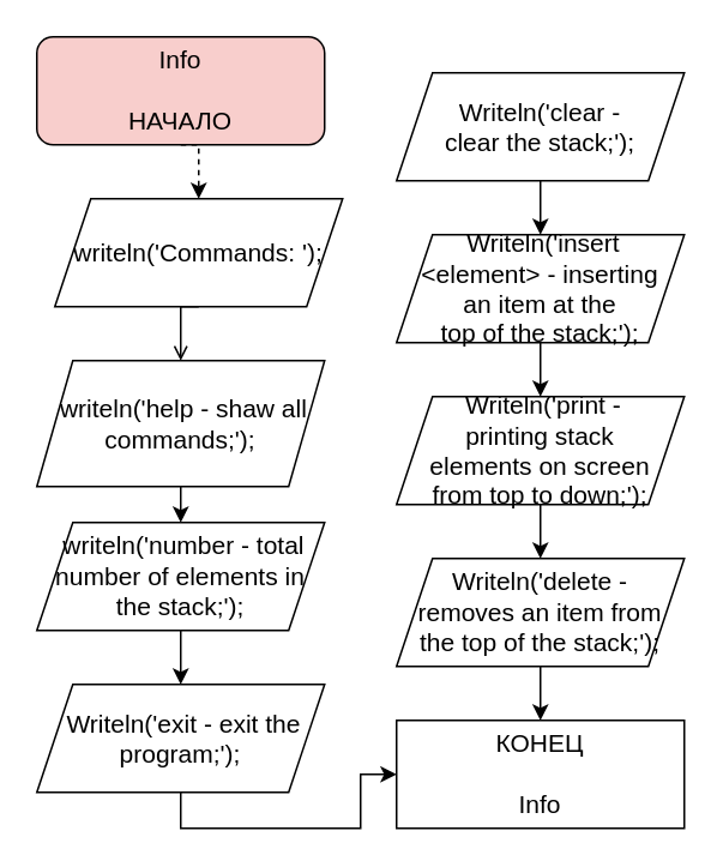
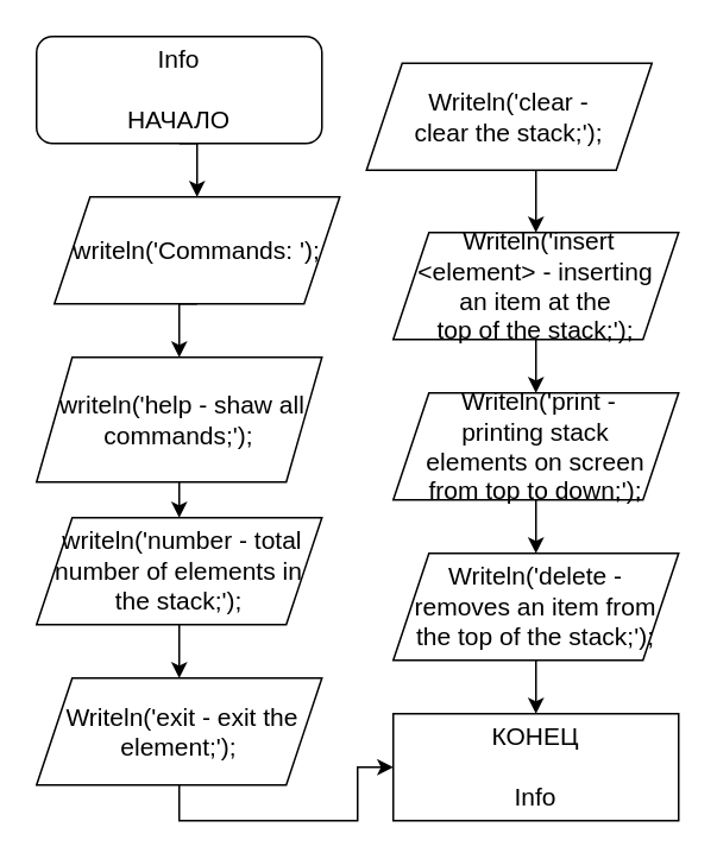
  <mxCell id="0" />
  <mxCell id="1" parent="0" />
- <mxCell id="2" style="edgeStyle=orthogonalEdgeStyle;rounded=0;orthogonalLoop=1;jettySize=auto;html=1;exitX=0.5;exitY=1;exitDx=0;exitDy=0;entryX=0.5;entryY=0;entryDx=0;entryDy=0;dashed=1;" edge="1" parent="1" source="3" target="5"><mxGeometry relative="1" as="geometry" /></mxCell>
- <mxCell id="3" value="&lt;font style=&quot;font-size: 14px&quot;&gt;Info&lt;br&gt;&lt;br&gt;НАЧАЛО&lt;/font&gt;" style="rounded=1;whiteSpace=wrap;html=1;fillColor=#f8cecc;" vertex="1" parent="1"><mxGeometry x="20" y="20" width="160" height="60" as="geometry" /></mxCell>
- <mxCell id="4" style="edgeStyle=orthogonalEdgeStyle;rounded=0;orthogonalLoop=1;jettySize=auto;html=1;exitX=0.5;exitY=1;exitDx=0;exitDy=0;entryX=0.5;entryY=0;entryDx=0;entryDy=0;endArrow=open;" edge="1" parent="1" source="5" target="7"><mxGeometry relative="1" as="geometry" /></mxCell>
+ <mxCell id="2" style="edgeStyle=orthogonalEdgeStyle;rounded=0;orthogonalLoop=1;jettySize=auto;html=1;exitX=0.5;exitY=1;exitDx=0;exitDy=0;entryX=0.5;entryY=0;entryDx=0;entryDy=0;" edge="1" parent="1" source="3" target="5"><mxGeometry relative="1" as="geometry" /></mxCell>
+ <mxCell id="3" value="&lt;font style=&quot;font-size: 14px&quot;&gt;Info&lt;br&gt;&lt;br&gt;НАЧАЛО&lt;/font&gt;" style="rounded=1;whiteSpace=wrap;html=1;" vertex="1" parent="1"><mxGeometry x="20" y="20" width="160" height="60" as="geometry" /></mxCell>
+ <mxCell id="4" style="edgeStyle=orthogonalEdgeStyle;rounded=0;orthogonalLoop=1;jettySize=auto;html=1;exitX=0.5;exitY=1;exitDx=0;exitDy=0;entryX=0.5;entryY=0;entryDx=0;entryDy=0;" edge="1" parent="1" source="5" target="7"><mxGeometry relative="1" as="geometry" /></mxCell>
  <mxCell id="5" value="&lt;span style=&quot;font-size: 14px&quot;&gt;writeln('Commands: ');&lt;/span&gt;" style="shape=parallelogram;perimeter=parallelogramPerimeter;whiteSpace=wrap;html=1;fixedSize=1;" vertex="1" parent="1"><mxGeometry x="30" y="110" width="160" height="60" as="geometry" /></mxCell>
  <mxCell id="6" style="edgeStyle=orthogonalEdgeStyle;rounded=0;orthogonalLoop=1;jettySize=auto;html=1;exitX=0.5;exitY=1;exitDx=0;exitDy=0;entryX=0.5;entryY=0;entryDx=0;entryDy=0;" edge="1" parent="1" source="7" target="13"><mxGeometry relative="1" as="geometry" /></mxCell>
  <mxCell id="7" value="&lt;span style=&quot;font-size: 14px&quot;&gt;&amp;nbsp;writeln('help - shaw all commands;');&lt;/span&gt;" style="shape=parallelogram;perimeter=parallelogramPerimeter;whiteSpace=wrap;html=1;fixedSize=1;" vertex="1" parent="1"><mxGeometry x="20" y="200" width="160" height="70" as="geometry" /></mxCell>
  <mxCell id="8" style="edgeStyle=orthogonalEdgeStyle;rounded=0;orthogonalLoop=1;jettySize=auto;html=1;exitX=0.5;exitY=1;exitDx=0;exitDy=0;entryX=0.5;entryY=0;entryDx=0;entryDy=0;" edge="1" parent="1" source="9" target="17"><mxGeometry relative="1" as="geometry" /></mxCell>
- <mxCell id="9" value="&lt;span style=&quot;font-size: 14px&quot;&gt;Writeln('clear - &lt;br&gt;clear the stack;');&lt;/span&gt;" style="shape=parallelogram;perimeter=parallelogramPerimeter;whiteSpace=wrap;html=1;fixedSize=1;" vertex="1" parent="1"><mxGeometry x="220" y="40" width="160" height="60" as="geometry" /></mxCell>
+ <mxCell id="9" value="&lt;span style=&quot;font-size: 14px&quot;&gt;Writeln('clear - &lt;br&gt;clear the stack;');&lt;/span&gt;" style="shape=parallelogram;perimeter=parallelogramPerimeter;whiteSpace=wrap;html=1;fixedSize=1;" vertex="1" parent="1"><mxGeometry x="205" y="35" width="160" height="60" as="geometry" /></mxCell>
  <mxCell id="10" style="edgeStyle=orthogonalEdgeStyle;rounded=0;orthogonalLoop=1;jettySize=auto;html=1;exitX=0.5;exitY=1;exitDx=0;exitDy=0;entryX=0.5;entryY=0;entryDx=0;entryDy=0;" edge="1" parent="1" source="11" target="20"><mxGeometry relative="1" as="geometry" /></mxCell>
  <mxCell id="11" value="&lt;span style=&quot;font-size: 14px&quot;&gt;Writeln('delete - &lt;br&gt;removes an item from &lt;br&gt;the top of the stack;');&lt;/span&gt;" style="shape=parallelogram;perimeter=parallelogramPerimeter;whiteSpace=wrap;html=1;fixedSize=1;" vertex="1" parent="1"><mxGeometry x="220" y="310" width="160" height="60" as="geometry" /></mxCell>
  <mxCell id="12" style="edgeStyle=orthogonalEdgeStyle;rounded=0;orthogonalLoop=1;jettySize=auto;html=1;exitX=0.5;exitY=1;exitDx=0;exitDy=0;entryX=0.5;entryY=0;entryDx=0;entryDy=0;" edge="1" parent="1" source="13" target="15"><mxGeometry relative="1" as="geometry" /></mxCell>
  <mxCell id="13" value="&lt;span style=&quot;font-size: 14px&quot;&gt;&amp;nbsp;writeln('number - total number of elements in the stack;');&lt;/span&gt;" style="shape=parallelogram;perimeter=parallelogramPerimeter;whiteSpace=wrap;html=1;fixedSize=1;" vertex="1" parent="1"><mxGeometry x="20" y="290" width="160" height="60" as="geometry" /></mxCell>
  <mxCell id="14" style="edgeStyle=orthogonalEdgeStyle;rounded=0;orthogonalLoop=1;jettySize=auto;html=1;exitX=0.5;exitY=1;exitDx=0;exitDy=0;" edge="1" parent="1" source="15" target="20"><mxGeometry relative="1" as="geometry" /></mxCell>
- <mxCell id="15" value="&lt;span style=&quot;font-size: 14px&quot;&gt;&amp;nbsp;Writeln('exit - exit the program;');&lt;/span&gt;" style="shape=parallelogram;perimeter=parallelogramPerimeter;whiteSpace=wrap;html=1;fixedSize=1;" vertex="1" parent="1"><mxGeometry x="20" y="380" width="160" height="60" as="geometry" /></mxCell>
+ <mxCell id="15" value="&lt;span style=&quot;font-size: 14px&quot;&gt;&amp;nbsp;Writeln('exit - exit the element;');&lt;/span&gt;" style="shape=parallelogram;perimeter=parallelogramPerimeter;whiteSpace=wrap;html=1;fixedSize=1;" vertex="1" parent="1"><mxGeometry x="20" y="380" width="160" height="60" as="geometry" /></mxCell>
  <mxCell id="16" style="edgeStyle=orthogonalEdgeStyle;rounded=0;orthogonalLoop=1;jettySize=auto;html=1;exitX=0.5;exitY=1;exitDx=0;exitDy=0;entryX=0.5;entryY=0;entryDx=0;entryDy=0;" edge="1" parent="1" source="17" target="19"><mxGeometry relative="1" as="geometry" /></mxCell>
  <mxCell id="17" value="&lt;span style=&quot;font-size: 14px&quot;&gt;&amp;nbsp;Writeln('insert &amp;lt;element&amp;gt; - inserting &lt;br&gt;an item at the &lt;br&gt;top of the stack;');&lt;/span&gt;" style="shape=parallelogram;perimeter=parallelogramPerimeter;whiteSpace=wrap;html=1;fixedSize=1;" vertex="1" parent="1"><mxGeometry x="220" y="130" width="160" height="60" as="geometry" /></mxCell>
  <mxCell id="18" style="edgeStyle=orthogonalEdgeStyle;rounded=0;orthogonalLoop=1;jettySize=auto;html=1;exitX=0.5;exitY=1;exitDx=0;exitDy=0;entryX=0.5;entryY=0;entryDx=0;entryDy=0;" edge="1" parent="1" source="19" target="11"><mxGeometry relative="1" as="geometry" /></mxCell>
  <mxCell id="19" value="&lt;span style=&quot;font-size: 14px&quot;&gt;&amp;nbsp;Writeln('print - &lt;br&gt;printing stack &lt;br&gt;elements on screen &lt;br&gt;from top to down;');&lt;/span&gt;" style="shape=parallelogram;perimeter=parallelogramPerimeter;whiteSpace=wrap;html=1;fixedSize=1;" vertex="1" parent="1"><mxGeometry x="220" y="220" width="160" height="60" as="geometry" /></mxCell>
  <mxCell id="20" value="&lt;font style=&quot;font-size: 14px&quot;&gt;КОНЕЦ&lt;br&gt;&lt;br&gt;Info&lt;br&gt;&lt;/font&gt;" style="whiteSpace=wrap;html=1;rounded=0;" vertex="1" parent="1"><mxGeometry x="220" y="400" width="160" height="60" as="geometry" /></mxCell>
